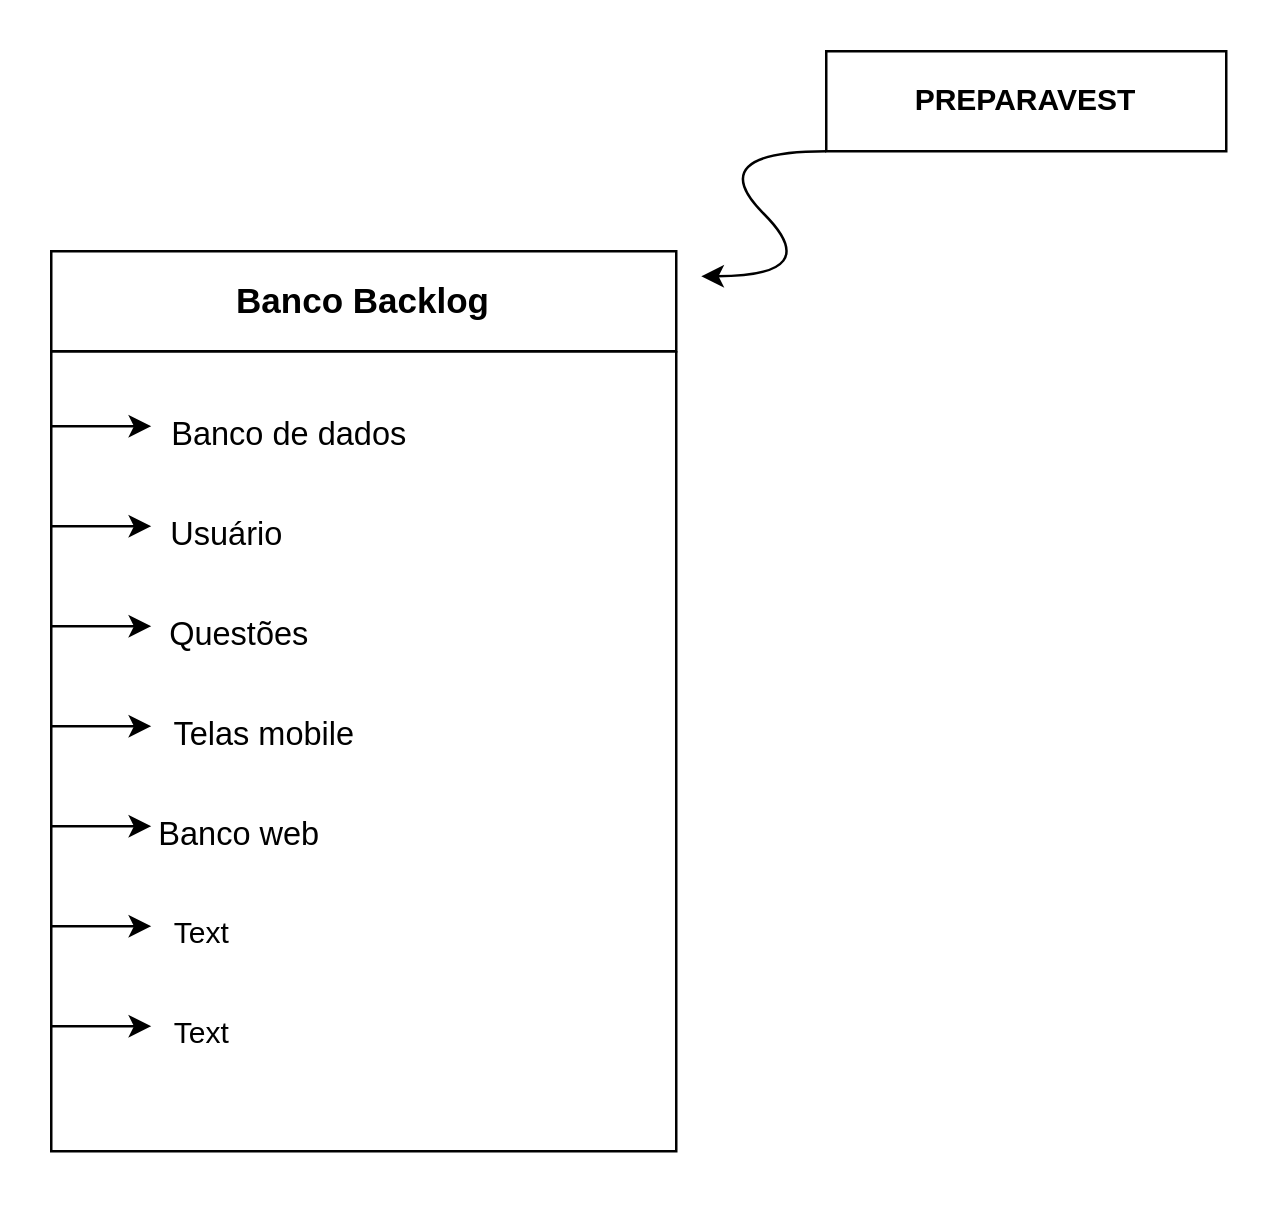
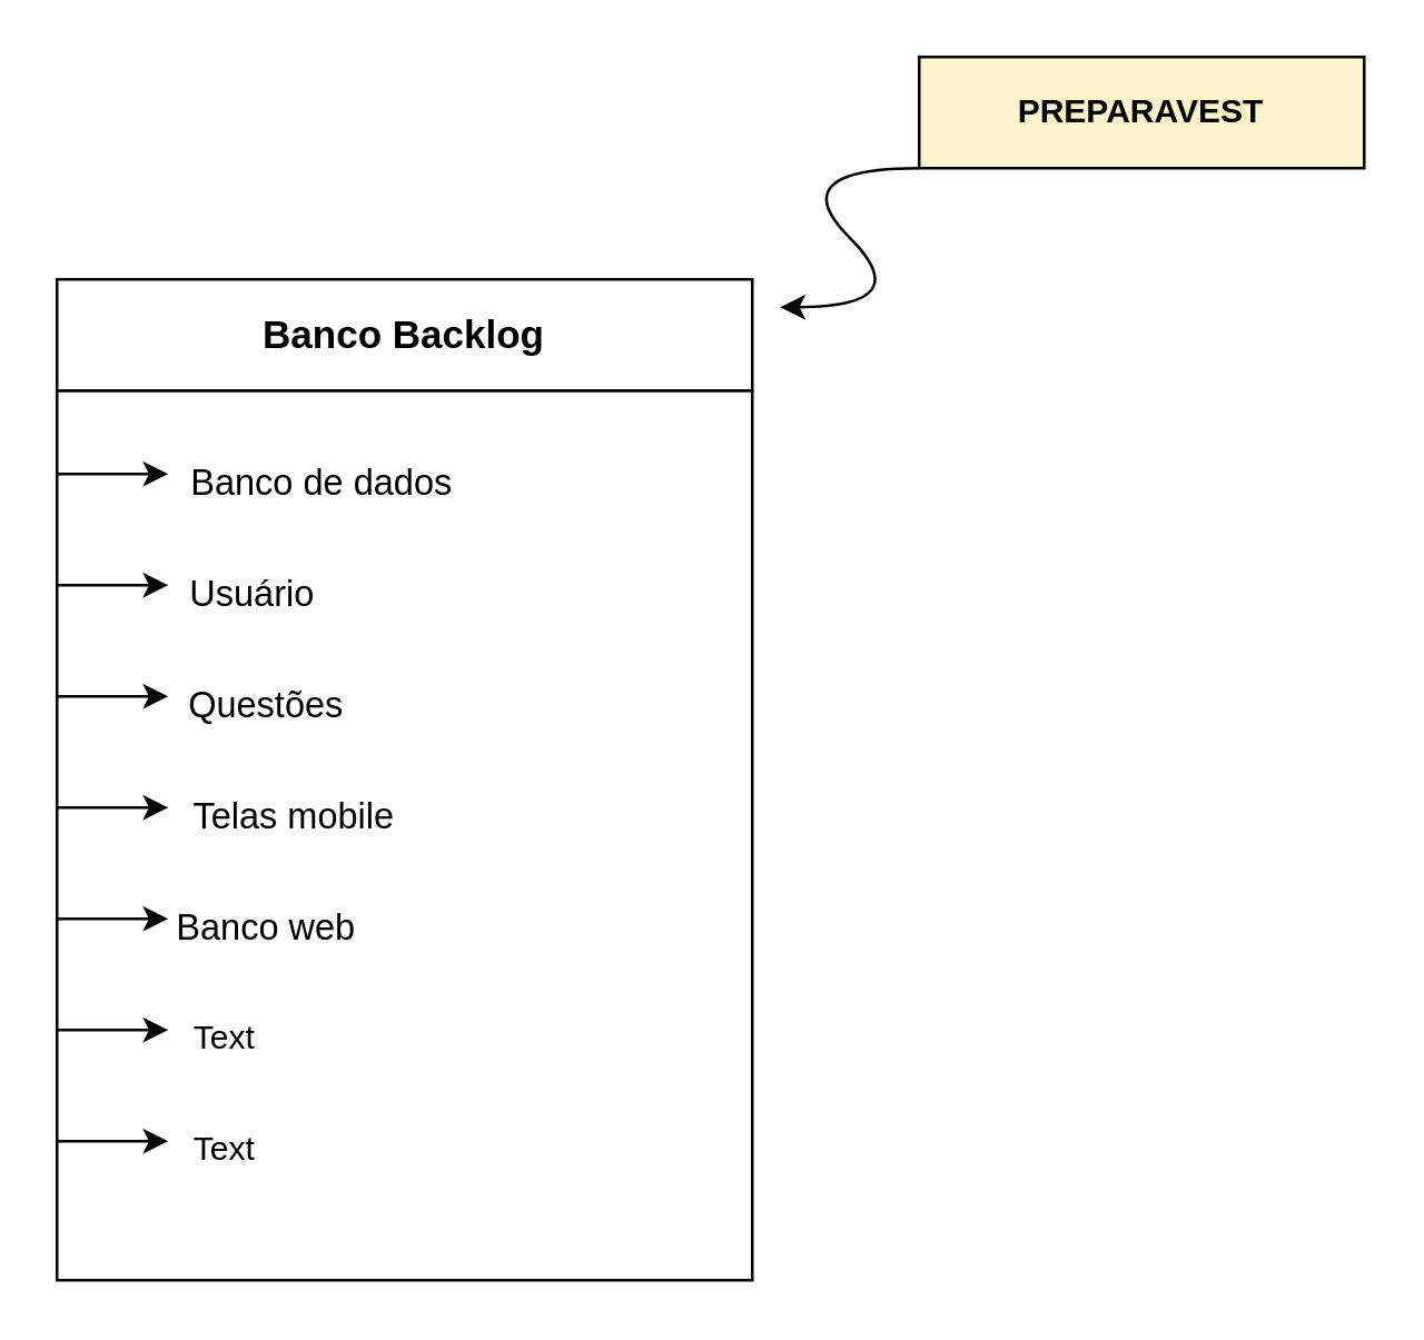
  <mxCell id="0" />
  <mxCell id="1" parent="0" />
- <mxCell id="2" value="&lt;b&gt;PREPARAVEST&lt;/b&gt;" style="rounded=0;whiteSpace=wrap;html=1;" vertex="1" parent="1"><mxGeometry x="330" y="20" width="160" height="40" as="geometry" /></mxCell>
+ <mxCell id="2" value="&lt;b&gt;PREPARAVEST&lt;/b&gt;" style="rounded=0;whiteSpace=wrap;html=1;fillColor=#fff2cc;" vertex="1" parent="1"><mxGeometry x="330" y="20" width="160" height="40" as="geometry" /></mxCell>
  <mxCell id="3" value="&lt;b&gt;&lt;font style=&quot;font-size: 14px;&quot;&gt;Banco Backlog&lt;/font&gt;&lt;/b&gt;" style="rounded=0;whiteSpace=wrap;html=1;" vertex="1" parent="1"><mxGeometry y="100" width="250" height="40" as="geometry" x="20" /></mxCell>
  <mxCell id="4" value="" style="endArrow=classic;html=1;rounded=0;" edge="1" parent="1"><mxGeometry width="50" height="50" relative="1" as="geometry"><mxPoint y="170" as="sourcePoint" x="20" /><mxPoint x="60" y="170" as="targetPoint" /></mxGeometry></mxCell>
  <mxCell id="5" value="&lt;font style=&quot;font-size: 13px;&quot;&gt;Banco de dados&lt;/font&gt;" style="text;html=1;align=center;verticalAlign=middle;resizable=0;points=[];autosize=1;strokeColor=none;fillColor=none;" vertex="1" parent="1"><mxGeometry x="55" y="158" width="120" height="30" as="geometry" /></mxCell>
  <mxCell id="6" value="" style="endArrow=classic;html=1;rounded=0;" edge="1" parent="1"><mxGeometry width="50" height="50" relative="1" as="geometry"><mxPoint y="210" as="sourcePoint" x="20" /><mxPoint x="60" y="210" as="targetPoint" /></mxGeometry></mxCell>
  <mxCell id="7" value="&lt;font style=&quot;font-size: 13px;&quot;&gt;Usuário&lt;/font&gt;" style="text;html=1;align=center;verticalAlign=middle;resizable=0;points=[];autosize=1;strokeColor=none;fillColor=none;" vertex="1" parent="1"><mxGeometry x="55" y="198" width="70" height="30" as="geometry" /></mxCell>
  <mxCell id="8" value="" style="endArrow=classic;html=1;rounded=0;" edge="1" parent="1"><mxGeometry width="50" height="50" relative="1" as="geometry"><mxPoint y="250" as="sourcePoint" x="20" /><mxPoint x="60" y="250" as="targetPoint" /></mxGeometry></mxCell>
  <mxCell id="9" value="&lt;font style=&quot;font-size: 13px;&quot;&gt;Questões&lt;/font&gt;" style="text;html=1;align=center;verticalAlign=middle;resizable=0;points=[];autosize=1;strokeColor=none;fillColor=none;" vertex="1" parent="1"><mxGeometry x="55" y="238" width="80" height="30" as="geometry" /></mxCell>
  <mxCell id="10" value="" style="endArrow=classic;html=1;rounded=0;" edge="1" parent="1"><mxGeometry width="50" height="50" relative="1" as="geometry"><mxPoint y="290" as="sourcePoint" x="20" /><mxPoint x="60" y="290" as="targetPoint" /></mxGeometry></mxCell>
  <mxCell id="11" value="&lt;font style=&quot;font-size: 13px;&quot;&gt;Telas mobile&lt;/font&gt;" style="text;html=1;align=center;verticalAlign=middle;resizable=0;points=[];autosize=1;strokeColor=none;fillColor=none;" vertex="1" parent="1"><mxGeometry x="55" y="278" width="100" height="30" as="geometry" /></mxCell>
  <mxCell id="12" value="" style="endArrow=classic;html=1;rounded=0;" edge="1" parent="1"><mxGeometry width="50" height="50" relative="1" as="geometry"><mxPoint y="330" as="sourcePoint" x="20" /><mxPoint x="60" y="330" as="targetPoint" /></mxGeometry></mxCell>
  <mxCell id="13" value="&lt;font style=&quot;font-size: 13px;&quot;&gt;Banco web&lt;/font&gt;" style="text;html=1;align=center;verticalAlign=middle;resizable=0;points=[];autosize=1;strokeColor=none;fillColor=none;" vertex="1" parent="1"><mxGeometry x="55" y="318" width="80" height="30" as="geometry" /></mxCell>
  <mxCell id="14" value="" style="endArrow=classic;html=1;rounded=0;" edge="1" parent="1"><mxGeometry width="50" height="50" relative="1" as="geometry"><mxPoint y="370" as="sourcePoint" x="20" /><mxPoint x="60" y="370" as="targetPoint" /></mxGeometry></mxCell>
  <mxCell id="15" value="Text" style="text;html=1;align=center;verticalAlign=middle;resizable=0;points=[];autosize=1;strokeColor=none;fillColor=none;" vertex="1" parent="1"><mxGeometry x="55" y="358" width="50" height="30" as="geometry" /></mxCell>
  <mxCell id="16" value="" style="endArrow=classic;html=1;rounded=0;" edge="1" parent="1"><mxGeometry width="50" height="50" relative="1" as="geometry"><mxPoint y="410" as="sourcePoint" x="20" /><mxPoint x="60" y="410" as="targetPoint" /></mxGeometry></mxCell>
  <mxCell id="17" value="Text" style="text;html=1;align=center;verticalAlign=middle;resizable=0;points=[];autosize=1;strokeColor=none;fillColor=none;" vertex="1" parent="1"><mxGeometry x="55" y="398" width="50" height="30" as="geometry" /></mxCell>
  <mxCell id="18" value="" style="swimlane;startSize=0;" vertex="1" parent="1"><mxGeometry y="140" width="250" height="320" as="geometry" x="20" /></mxCell>
  <mxCell id="19" value="" style="curved=1;endArrow=classic;html=1;rounded=0;" edge="1" parent="1"><mxGeometry width="50" height="50" relative="1" as="geometry"><mxPoint x="330" y="60" as="sourcePoint" /><mxPoint x="280" y="110" as="targetPoint" /><Array as="points"><mxPoint x="280" y="60" /><mxPoint x="330" y="110" /></Array></mxGeometry></mxCell>
